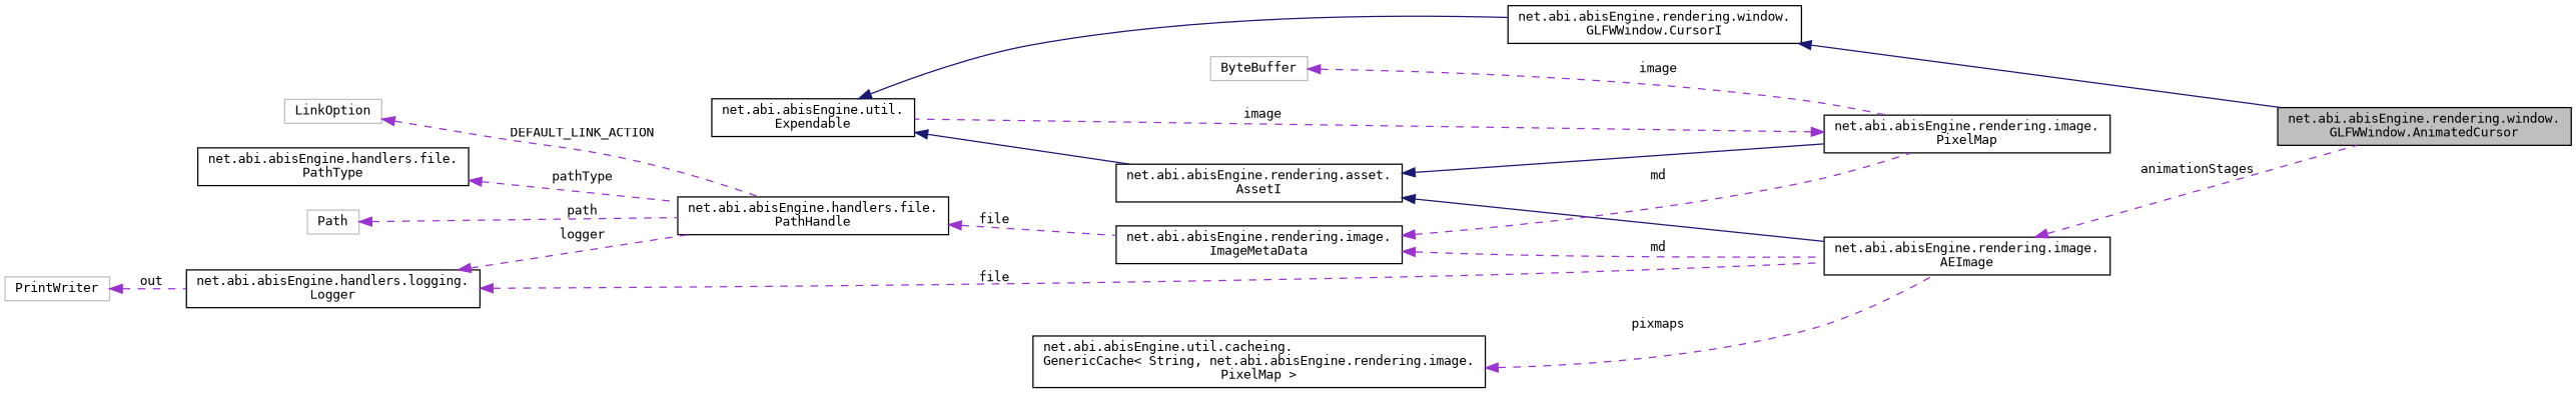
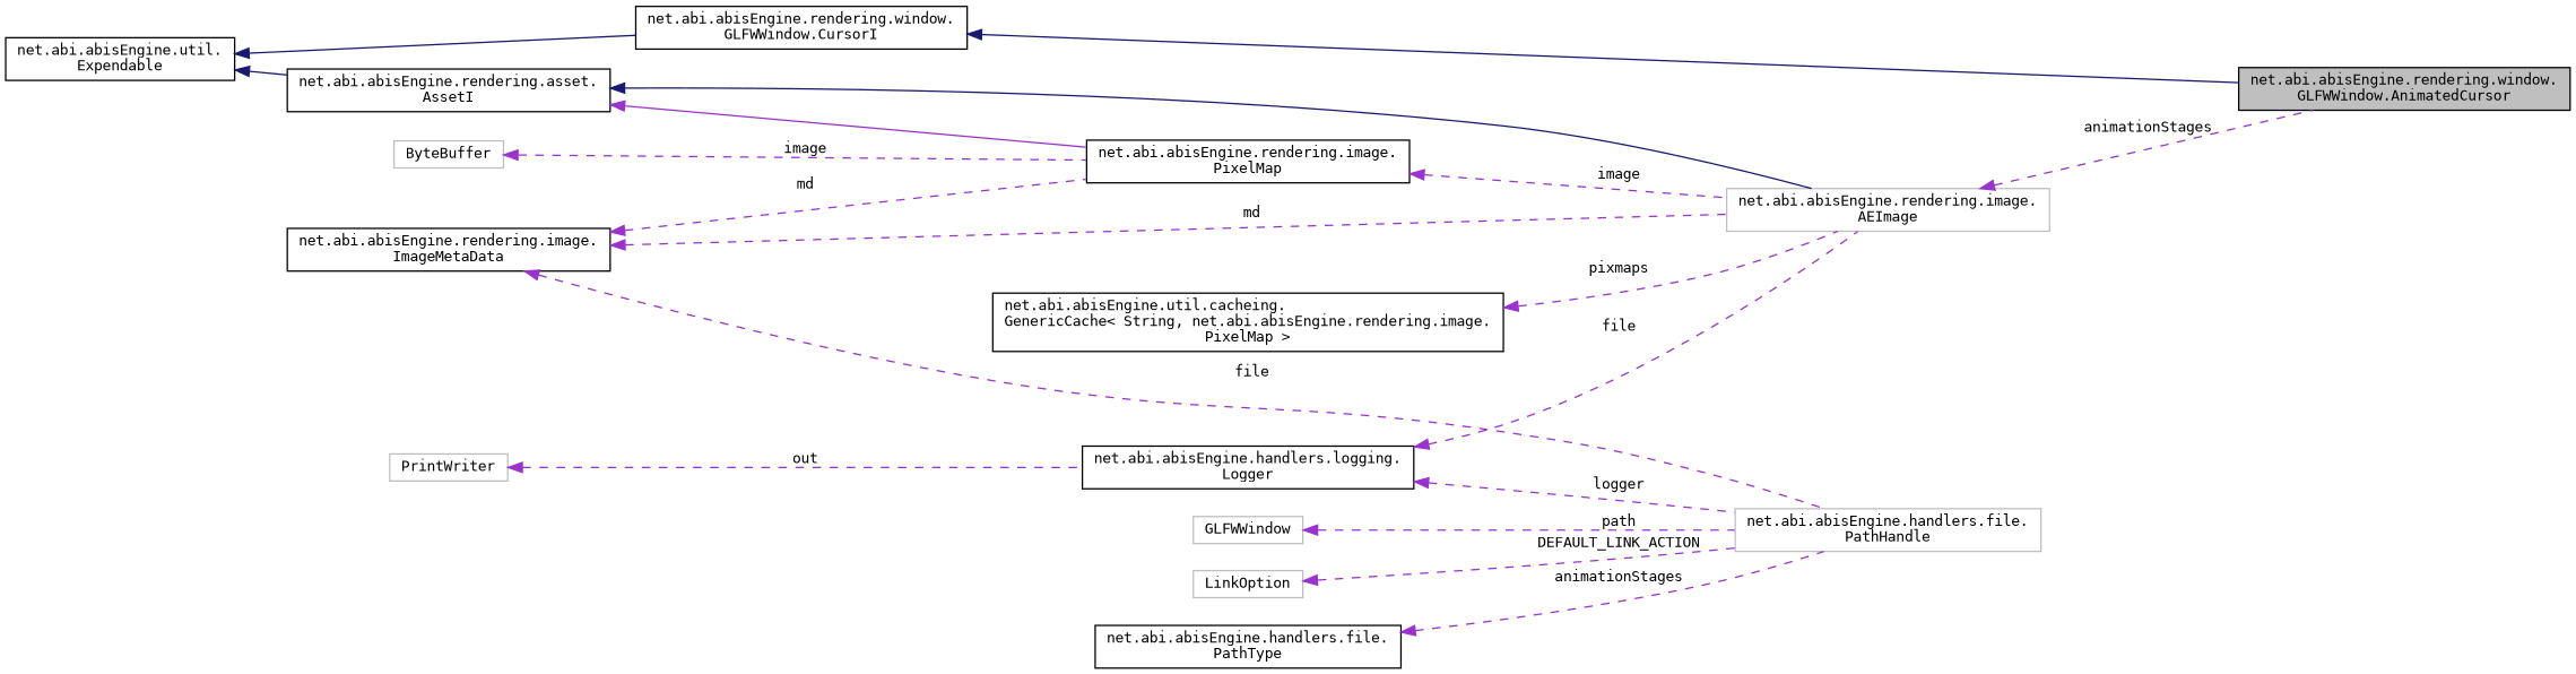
  digraph {
    fontname="DejaVu Sans Mono"
    rankdir=LR
    node [color=black fillcolor=white fontname="DejaVu Sans Mono" fontsize=10 shape=record style=filled]
    edge [color=darkorchid3 dir=back fontname="DejaVu Sans Mono" fontsize=10 labelfontname=Helvetica labelfontsize=10 style=dashed]
    n1 [fillcolor=grey75 fontcolor=black height=0.2 label="net.abi.abisEngine.rendering.window.\lGLFWWindow.AnimatedCursor" width=0.4]
    n2 [height=0.2 label="net.abi.abisEngine.rendering.window.\lGLFWWindow.CursorI" width=0.4]
    n3 [height=0.2 label="net.abi.abisEngine.util.\lExpendable" width=0.4]
    n4 [height=0.2 label="net.abi.abisEngine.rendering.asset.\lAssetI" width=0.4]
-   n5 [height=0.2 label="net.abi.abisEngine.rendering.image.\lAEImage" width=0.4]
+   n5 [color=grey75 height=0.2 label="net.abi.abisEngine.rendering.image.\lAEImage" width=0.4]
    n6 [height=0.2 label="net.abi.abisEngine.rendering.image.\lPixelMap" width=0.4]
    n7 [color=grey75 height=0.2 label=ByteBuffer width=0.4]
    n8 [height=0.2 label="net.abi.abisEngine.rendering.image.\lImageMetaData" width=0.4]
-   n9 [height=0.2 label="net.abi.abisEngine.handlers.file.\lPathHandle" width=0.4]
+   n9 [color=grey75 height=0.2 label="net.abi.abisEngine.handlers.file.\lPathHandle" width=0.4]
    n10 [color=grey75 height=0.2 label=LinkOption width=0.4]
    n11 [height=0.2 label="net.abi.abisEngine.handlers.file.\lPathType" width=0.4]
-   n12 [color=grey75 height=0.2 label=Path width=0.4]
+   n12 [color=grey75 height=0.2 label=GLFWWindow width=0.4]
    n13 [height=0.2 label="net.abi.abisEngine.handlers.logging.\lLogger" width=0.4]
    n14 [color=grey75 height=0.2 label=PrintWriter width=0.4]
    n15 [height=0.2 label="net.abi.abisEngine.util.cacheing.\lGenericCache\< String, net.abi.abisEngine.rendering.image.\lPixelMap \>" width=0.4]
    n2 -> n1 [color=midnightblue style=solid]
    n3 -> n2 [color=midnightblue style=solid]
    n3 -> n4 [color=midnightblue style=solid]
    n4 -> n5 [color=midnightblue style=solid]
-   n4 -> n6 [color=midnightblue style=solid]
+   n4 -> n6 [style=solid]
    n5 -> n1 [label=" animationStages"]
-   n6 -> n3 [label=" image"]
+   n6 -> n5 [label=" image"]
    n7 -> n6 [label=" image"]
    n8 -> n5 [label=" md"]
    n8 -> n6 [label=" md"]
-   n9 -> n8 [label=" file"]
+   n8 -> n9 [label=" file"]
    n10 -> n9 [label=" DEFAULT_LINK_ACTION"]
-   n11 -> n9 [label=" pathType"]
+   n11 -> n9 [label=" animationStages"]
    n12 -> n9 [label=" path"]
    n13 -> n5 [label=" file"]
    n13 -> n9 [label=" logger"]
    n14 -> n13 [label=" out"]
    n15 -> n5 [label=" pixmaps"]
  }
